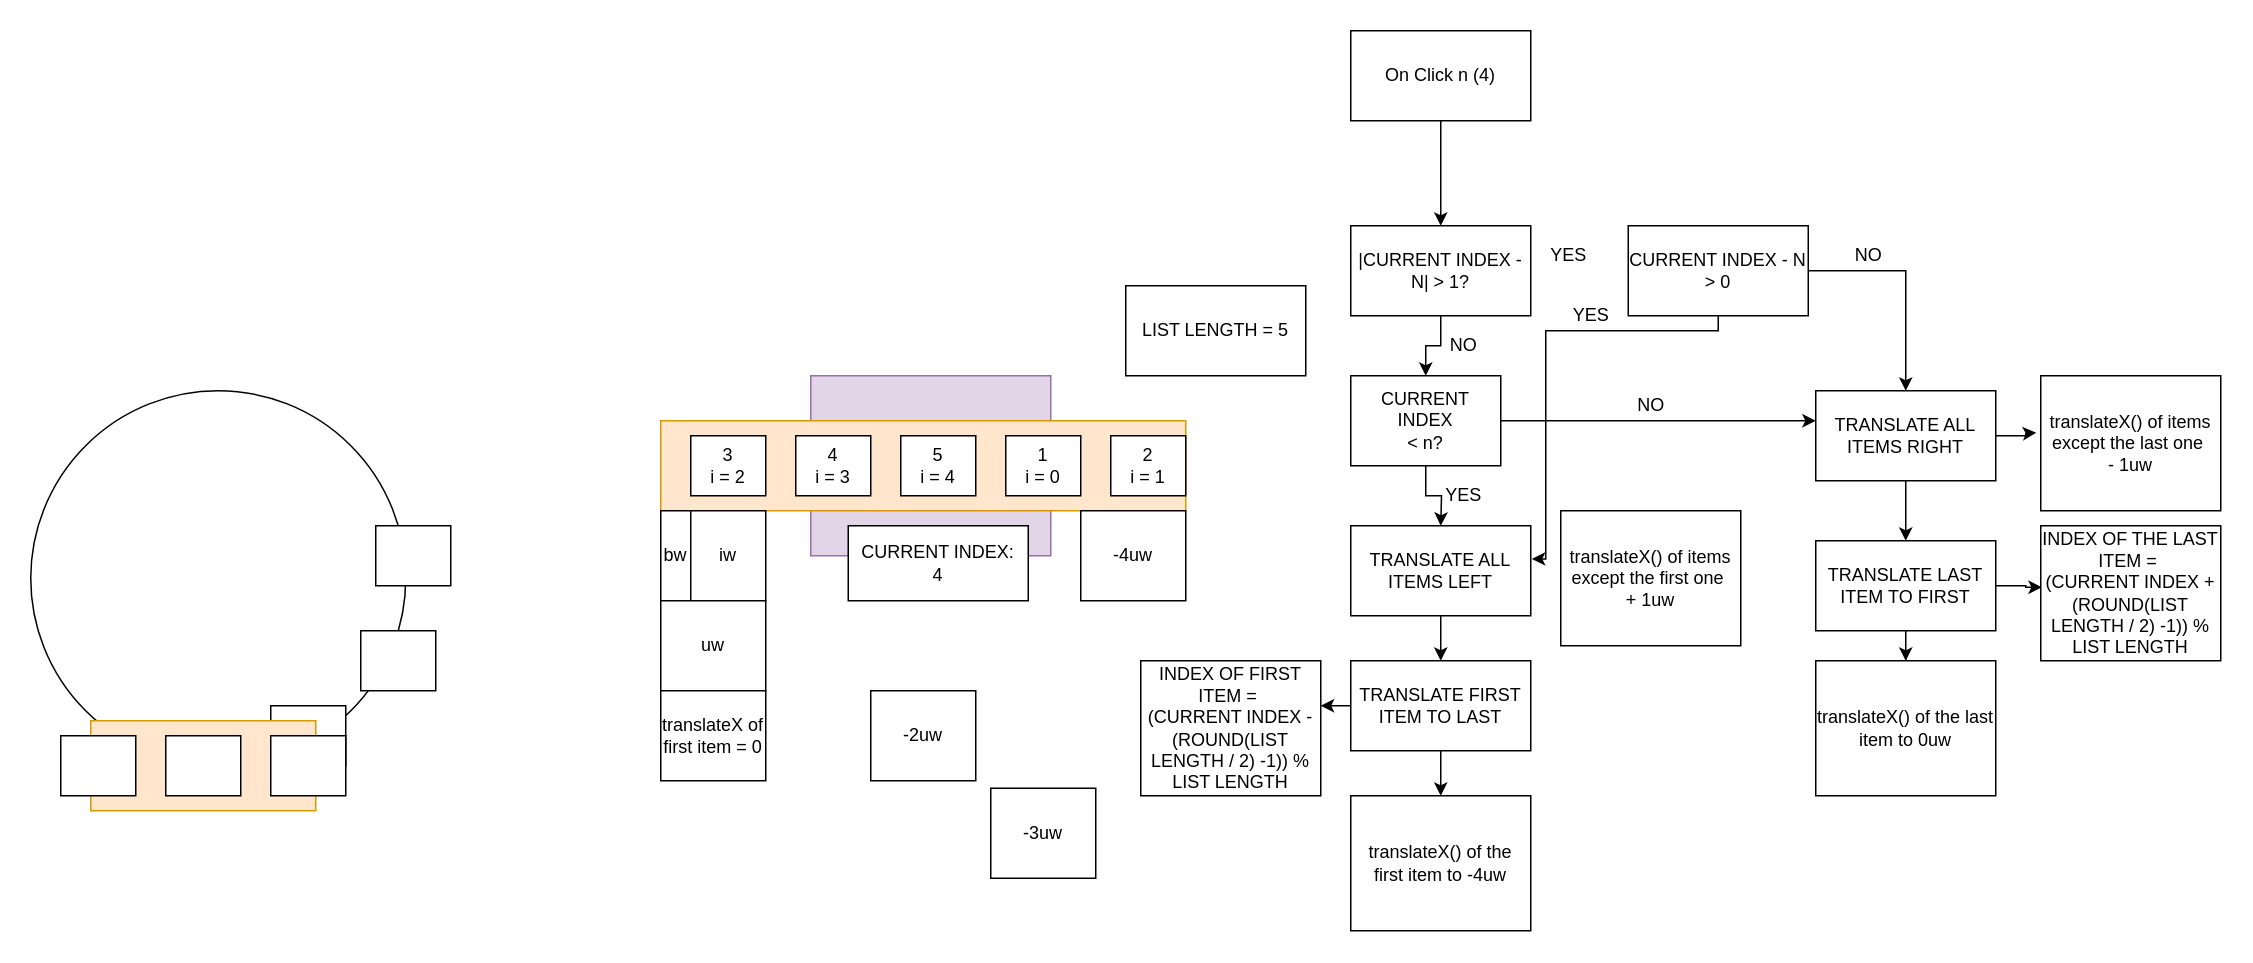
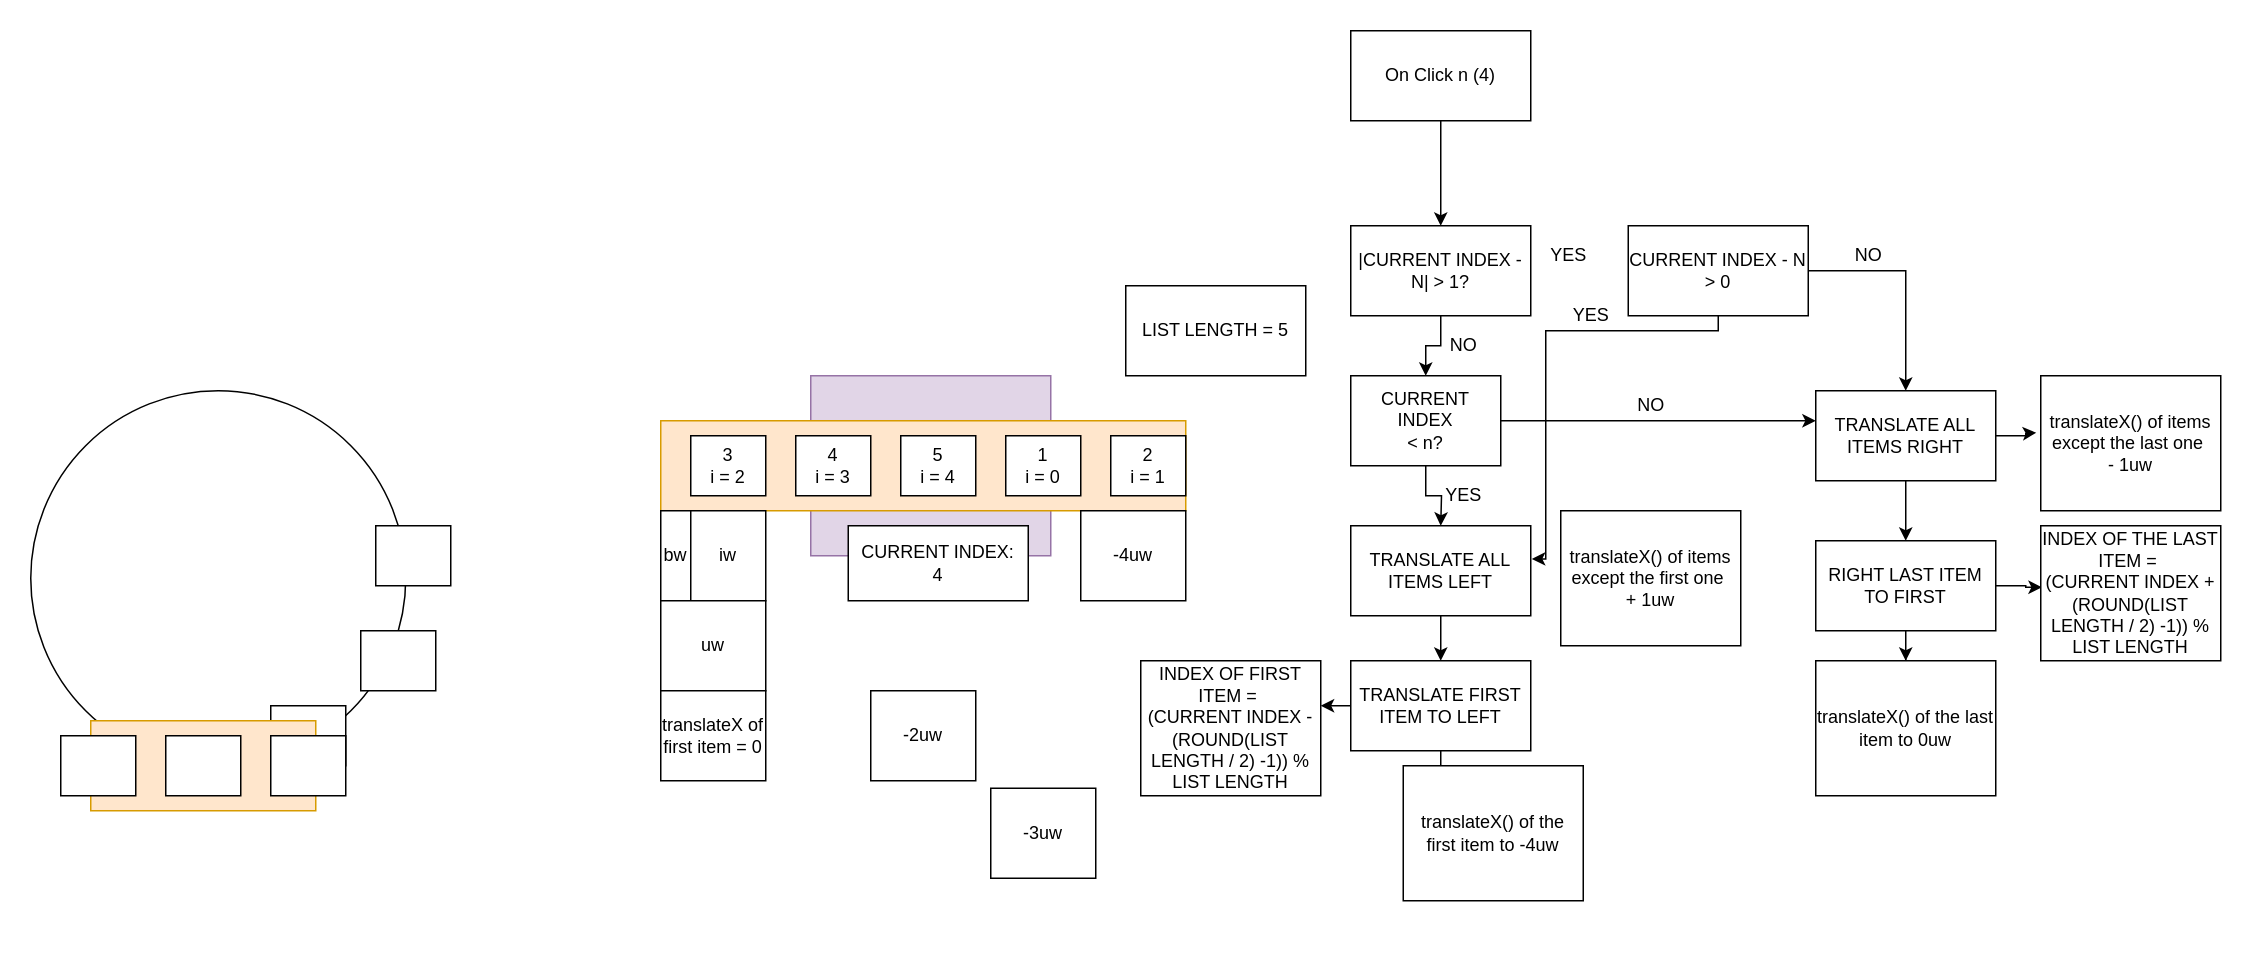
  <mxCell id="0" />
  <mxCell id="1" parent="0" />
  <mxCell id="2" value="" style="rounded=0;whiteSpace=wrap;html=1;fillColor=#e1d5e7;strokeColor=#9673a6;" vertex="1" parent="1"><mxGeometry x="540" y="250" width="160" height="120" as="geometry" /></mxCell>
  <mxCell id="3" value="" style="ellipse;whiteSpace=wrap;html=1;aspect=fixed;" vertex="1" parent="1"><mxGeometry x="20" y="260" width="250" height="250" as="geometry" /></mxCell>
  <mxCell id="4" value="" style="rounded=0;whiteSpace=wrap;html=1;" vertex="1" parent="1"><mxGeometry x="110" y="490" width="50" height="40" as="geometry" /></mxCell>
  <mxCell id="5" value="" style="rounded=0;whiteSpace=wrap;html=1;" vertex="1" parent="1"><mxGeometry x="180" y="470" width="50" height="40" as="geometry" /></mxCell>
  <mxCell id="6" value="" style="rounded=0;whiteSpace=wrap;html=1;" vertex="1" parent="1"><mxGeometry x="240" y="420" width="50" height="40" as="geometry" /></mxCell>
  <mxCell id="7" value="" style="rounded=0;whiteSpace=wrap;html=1;fillColor=#ffe6cc;strokeColor=#d79b00;" vertex="1" parent="1"><mxGeometry x="60" y="480" width="150" height="60" as="geometry" /></mxCell>
  <mxCell id="8" value="" style="rounded=0;whiteSpace=wrap;html=1;" vertex="1" parent="1"><mxGeometry x="110" y="490" width="50" height="40" as="geometry" /></mxCell>
  <mxCell id="9" value="" style="rounded=0;whiteSpace=wrap;html=1;rotation=0;" vertex="1" parent="1"><mxGeometry x="180" y="490" width="50" height="40" as="geometry" /></mxCell>
  <mxCell id="10" value="" style="rounded=0;whiteSpace=wrap;html=1;" vertex="1" parent="1"><mxGeometry x="250" y="350" width="50" height="40" as="geometry" /></mxCell>
  <mxCell id="11" value="" style="rounded=0;whiteSpace=wrap;html=1;" vertex="1" parent="1"><mxGeometry x="40" y="490" width="50" height="40" as="geometry" /></mxCell>
  <mxCell id="12" value="" style="rounded=0;whiteSpace=wrap;html=1;fillColor=#ffe6cc;strokeColor=#d79b00;" vertex="1" parent="1"><mxGeometry x="440" y="280" width="350" height="60" as="geometry" /></mxCell>
  <mxCell id="13" value="2&lt;br&gt;i = 1" style="rounded=0;whiteSpace=wrap;html=1;" vertex="1" parent="1"><mxGeometry x="740" y="290" width="50" height="40" as="geometry" /></mxCell>
  <mxCell id="14" value="3&lt;br&gt;i = 2" style="rounded=0;whiteSpace=wrap;html=1;rotation=0;" vertex="1" parent="1"><mxGeometry x="460" y="290" width="50" height="40" as="geometry" /></mxCell>
  <mxCell id="15" value="1&lt;br&gt;i = 0" style="rounded=0;whiteSpace=wrap;html=1;" vertex="1" parent="1"><mxGeometry x="670" y="290" width="50" height="40" as="geometry" /></mxCell>
  <mxCell id="16" value="4&lt;br&gt;i = 3" style="rounded=0;whiteSpace=wrap;html=1;rotation=0;" vertex="1" parent="1"><mxGeometry x="530" y="290" width="50" height="40" as="geometry" /></mxCell>
  <mxCell id="17" value="5&lt;br&gt;i = 4" style="rounded=0;whiteSpace=wrap;html=1;rotation=0;" vertex="1" parent="1"><mxGeometry x="600" y="290" width="50" height="40" as="geometry" /></mxCell>
  <mxCell id="18" value="CURRENT INDEX:&lt;br&gt;4" style="whiteSpace=wrap;html=1;" vertex="1" parent="1"><mxGeometry x="565" y="350" width="120" height="50" as="geometry" /></mxCell>
  <mxCell id="19" style="edgeStyle=orthogonalEdgeStyle;rounded=0;orthogonalLoop=1;jettySize=auto;html=1;" edge="1" parent="1" source="20"><mxGeometry relative="1" as="geometry"><mxPoint x="960" y="150" as="targetPoint" /></mxGeometry></mxCell>
  <mxCell id="20" value="On Click n (4)" style="whiteSpace=wrap;html=1;" vertex="1" parent="1"><mxGeometry x="900" y="20" width="120" height="60" as="geometry" /></mxCell>
  <mxCell id="21" style="edgeStyle=orthogonalEdgeStyle;rounded=0;orthogonalLoop=1;jettySize=auto;html=1;" edge="1" parent="1" source="23"><mxGeometry relative="1" as="geometry"><mxPoint x="960" y="350" as="targetPoint" /></mxGeometry></mxCell>
  <mxCell id="22" style="edgeStyle=orthogonalEdgeStyle;rounded=0;orthogonalLoop=1;jettySize=auto;html=1;" edge="1" parent="1" source="23"><mxGeometry relative="1" as="geometry"><mxPoint x="1210" y="280" as="targetPoint" /></mxGeometry></mxCell>
  <mxCell id="23" value="CURRENT INDEX&lt;br&gt;&amp;lt; n?" style="whiteSpace=wrap;html=1;" vertex="1" parent="1"><mxGeometry x="900" y="250" width="100" height="60" as="geometry" /></mxCell>
  <mxCell id="24" style="edgeStyle=orthogonalEdgeStyle;rounded=0;orthogonalLoop=1;jettySize=auto;html=1;" edge="1" parent="1" source="25" target="29"><mxGeometry relative="1" as="geometry" /></mxCell>
  <mxCell id="25" value="TRANSLATE ALL ITEMS LEFT" style="whiteSpace=wrap;html=1;" vertex="1" parent="1"><mxGeometry x="900" y="350" width="120" height="60" as="geometry" /></mxCell>
  <mxCell id="26" value="LIST LENGTH = 5" style="whiteSpace=wrap;html=1;" vertex="1" parent="1"><mxGeometry x="750" y="190" width="120" height="60" as="geometry" /></mxCell>
  <mxCell id="27" style="edgeStyle=orthogonalEdgeStyle;rounded=0;orthogonalLoop=1;jettySize=auto;html=1;entryX=0.992;entryY=0.332;entryDx=0;entryDy=0;entryPerimeter=0;" edge="1" parent="1" source="29" target="30"><mxGeometry relative="1" as="geometry" /></mxCell>
  <mxCell id="28" style="edgeStyle=orthogonalEdgeStyle;rounded=0;orthogonalLoop=1;jettySize=auto;html=1;entryX=0.5;entryY=0;entryDx=0;entryDy=0;" edge="1" parent="1" source="29" target="38"><mxGeometry relative="1" as="geometry" /></mxCell>
- <mxCell id="29" value="TRANSLATE FIRST ITEM TO LAST" style="whiteSpace=wrap;html=1;" vertex="1" parent="1"><mxGeometry x="900" y="440" width="120" height="60" as="geometry" /></mxCell>
+ <mxCell id="29" value="TRANSLATE FIRST ITEM TO LEFT" style="whiteSpace=wrap;html=1;" vertex="1" parent="1"><mxGeometry x="900" y="440" width="120" height="60" as="geometry" /></mxCell>
  <mxCell id="30" value="INDEX OF FIRST ITEM =&amp;nbsp;&lt;br&gt;(CURRENT INDEX - (ROUND(LIST LENGTH / 2) -1)) % LIST LENGTH" style="whiteSpace=wrap;html=1;" vertex="1" parent="1"><mxGeometry x="760" y="440" width="120" height="90" as="geometry" /></mxCell>
  <mxCell id="31" value="bw" style="whiteSpace=wrap;html=1;" vertex="1" parent="1"><mxGeometry x="440" y="340" width="20" height="60" as="geometry" /></mxCell>
  <mxCell id="32" value="iw" style="whiteSpace=wrap;html=1;" vertex="1" parent="1"><mxGeometry x="460" y="340" width="50" height="60" as="geometry" /></mxCell>
  <mxCell id="33" value="uw" style="whiteSpace=wrap;html=1;" vertex="1" parent="1"><mxGeometry x="440" y="400" width="70" height="60" as="geometry" /></mxCell>
  <mxCell id="34" value="translateX of first item = 0" style="whiteSpace=wrap;html=1;" vertex="1" parent="1"><mxGeometry x="440" y="460" width="70" height="60" as="geometry" /></mxCell>
  <mxCell id="35" value="-2uw" style="whiteSpace=wrap;html=1;" vertex="1" parent="1"><mxGeometry x="580" y="460" width="70" height="60" as="geometry" /></mxCell>
  <mxCell id="36" value="-3uw" style="whiteSpace=wrap;html=1;" vertex="1" parent="1"><mxGeometry x="660" y="525" width="70" height="60" as="geometry" /></mxCell>
  <mxCell id="37" value="-4uw" style="whiteSpace=wrap;html=1;" vertex="1" parent="1"><mxGeometry x="720" y="340" width="70" height="60" as="geometry" /></mxCell>
- <mxCell id="38" value="translateX() of the first item to -4uw" style="whiteSpace=wrap;html=1;" vertex="1" parent="1"><mxGeometry x="900" y="530" width="120" height="90" as="geometry" /></mxCell>
+ <mxCell id="38" value="translateX() of the first item to -4uw" style="whiteSpace=wrap;html=1;" vertex="1" parent="1"><mxGeometry x="935" y="510" width="120" height="90" as="geometry" /></mxCell>
  <mxCell id="39" value="translateX() of items except the first one&amp;nbsp;&lt;br&gt;+ 1uw" style="whiteSpace=wrap;html=1;" vertex="1" parent="1"><mxGeometry x="1040" y="340" width="120" height="90" as="geometry" /></mxCell>
  <mxCell id="40" value="NO" style="text;html=1;align=center;verticalAlign=middle;resizable=0;points=[];autosize=1;" vertex="1" parent="1"><mxGeometry x="1085" y="260" width="30" height="20" as="geometry" /></mxCell>
  <mxCell id="41" value="YES" style="text;html=1;align=center;verticalAlign=middle;resizable=0;points=[];autosize=1;" vertex="1" parent="1"><mxGeometry x="955" y="320" width="40" height="20" as="geometry" /></mxCell>
  <mxCell id="42" style="edgeStyle=orthogonalEdgeStyle;rounded=0;orthogonalLoop=1;jettySize=auto;html=1;" edge="1" parent="1" source="44"><mxGeometry relative="1" as="geometry"><mxPoint x="1357" y="288" as="targetPoint" /></mxGeometry></mxCell>
  <mxCell id="43" style="edgeStyle=orthogonalEdgeStyle;rounded=0;orthogonalLoop=1;jettySize=auto;html=1;entryX=0.5;entryY=0;entryDx=0;entryDy=0;" edge="1" parent="1" source="44" target="48"><mxGeometry relative="1" as="geometry" /></mxCell>
  <mxCell id="44" value="TRANSLATE ALL ITEMS RIGHT" style="whiteSpace=wrap;html=1;" vertex="1" parent="1"><mxGeometry x="1210" y="260" width="120" height="60" as="geometry" /></mxCell>
  <mxCell id="45" value="translateX() of items except the last one&amp;nbsp;&lt;br&gt;- 1uw" style="whiteSpace=wrap;html=1;" vertex="1" parent="1"><mxGeometry x="1360" y="250" width="120" height="90" as="geometry" /></mxCell>
  <mxCell id="46" style="edgeStyle=orthogonalEdgeStyle;rounded=0;orthogonalLoop=1;jettySize=auto;html=1;entryX=0.006;entryY=0.456;entryDx=0;entryDy=0;entryPerimeter=0;" edge="1" parent="1" source="48" target="49"><mxGeometry relative="1" as="geometry" /></mxCell>
  <mxCell id="47" style="edgeStyle=orthogonalEdgeStyle;rounded=0;orthogonalLoop=1;jettySize=auto;html=1;entryX=0.5;entryY=0;entryDx=0;entryDy=0;" edge="1" parent="1" source="48" target="50"><mxGeometry relative="1" as="geometry" /></mxCell>
- <mxCell id="48" value="TRANSLATE LAST ITEM TO FIRST" style="whiteSpace=wrap;html=1;" vertex="1" parent="1"><mxGeometry x="1210" y="360" width="120" height="60" as="geometry" /></mxCell>
+ <mxCell id="48" value="RIGHT LAST ITEM TO FIRST" style="whiteSpace=wrap;html=1;" vertex="1" parent="1"><mxGeometry x="1210" y="360" width="120" height="60" as="geometry" /></mxCell>
  <mxCell id="49" value="INDEX OF THE LAST ITEM =&amp;nbsp;&lt;br&gt;(CURRENT INDEX + (ROUND(LIST LENGTH / 2) -1)) % LIST LENGTH" style="whiteSpace=wrap;html=1;" vertex="1" parent="1"><mxGeometry x="1360" y="350" width="120" height="90" as="geometry" /></mxCell>
  <mxCell id="50" value="translateX() of the last item to 0uw" style="whiteSpace=wrap;html=1;" vertex="1" parent="1"><mxGeometry x="1210" y="440" width="120" height="90" as="geometry" /></mxCell>
  <mxCell id="51" style="edgeStyle=orthogonalEdgeStyle;rounded=0;orthogonalLoop=1;jettySize=auto;html=1;entryX=0.5;entryY=0;entryDx=0;entryDy=0;" edge="1" parent="1" source="52" target="23"><mxGeometry relative="1" as="geometry" /></mxCell>
  <mxCell id="52" value="|CURRENT INDEX - N| &amp;gt; 1?" style="whiteSpace=wrap;html=1;" vertex="1" parent="1"><mxGeometry x="900" y="150" width="120" height="60" as="geometry" /></mxCell>
  <mxCell id="53" style="edgeStyle=orthogonalEdgeStyle;rounded=0;orthogonalLoop=1;jettySize=auto;html=1;" edge="1" parent="1" source="55" target="44"><mxGeometry relative="1" as="geometry" /></mxCell>
  <mxCell id="54" style="edgeStyle=orthogonalEdgeStyle;rounded=0;orthogonalLoop=1;jettySize=auto;html=1;entryX=1.006;entryY=0.369;entryDx=0;entryDy=0;entryPerimeter=0;" edge="1" parent="1" source="55" target="25"><mxGeometry relative="1" as="geometry"><Array as="points"><mxPoint x="1145" y="220" /><mxPoint x="1030" y="220" /><mxPoint x="1030" y="372" /></Array></mxGeometry></mxCell>
  <mxCell id="55" value="CURRENT INDEX - N &amp;gt; 0" style="whiteSpace=wrap;html=1;" vertex="1" parent="1"><mxGeometry x="1085" y="150" width="120" height="60" as="geometry" /></mxCell>
  <mxCell id="56" value="NO" style="text;html=1;align=center;verticalAlign=middle;resizable=0;points=[];autosize=1;" vertex="1" parent="1"><mxGeometry x="960" y="220" width="30" height="20" as="geometry" /></mxCell>
  <mxCell id="57" value="YES" style="text;html=1;align=center;verticalAlign=middle;resizable=0;points=[];autosize=1;" vertex="1" parent="1"><mxGeometry x="1025" y="160" width="40" height="20" as="geometry" /></mxCell>
  <mxCell id="58" value="YES" style="text;html=1;align=center;verticalAlign=middle;resizable=0;points=[];autosize=1;" vertex="1" parent="1"><mxGeometry x="1040" y="200" width="40" height="20" as="geometry" /></mxCell>
  <mxCell id="59" value="NO" style="text;html=1;align=center;verticalAlign=middle;resizable=0;points=[];autosize=1;" vertex="1" parent="1"><mxGeometry x="1230" y="160" width="30" height="20" as="geometry" /></mxCell>
